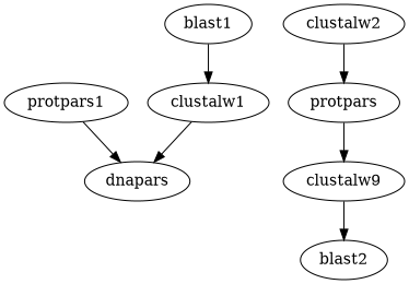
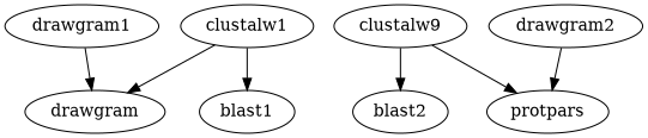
  digraph {
-   drawgram1 [label=protpars1]
-   dnapars
+   drawgram1
+   dnapars [label=drawgram]
    clustalw1
    blast1
    n5 [label=clustalw9]
    blast2
-   drawgram2 [label=clustalw2]
+   drawgram2
    protpars
    drawgram1 -> dnapars
    clustalw1 -> dnapars
-   blast1 -> clustalw1
+   clustalw1 -> blast1
    n5 -> blast2
    drawgram2 -> protpars
-   protpars -> n5
+   n5 -> protpars
  }
